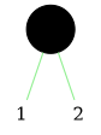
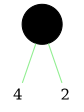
  graph {
    node [shape=none]
    edge [color=lightgreen]
    0 [fillcolor=black height=0.1 shape=circle style=filled]
-   1 [height=0 width=0]
+   1 [height=0 width=0 label=4]
    2 [height=0 width=0]
    0 -- 1
    0 -- 2
  }
